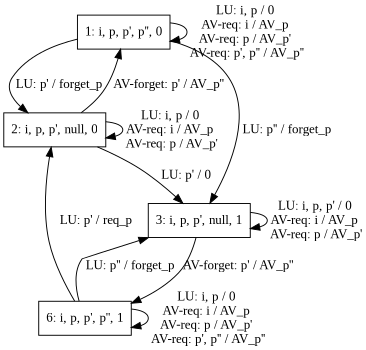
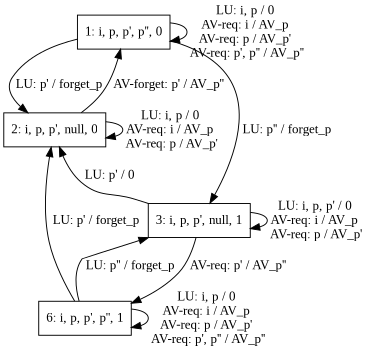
  digraph {
    fontname="Liberation Serif"
    node [fontname="Liberation Serif" shape=rectangle]
    edge [fontname="Liberation Serif"]
    n1 [label="1: i, p, p', p'', 0"]
    n2 [label="2: i, p, p', null, 0"]
    n3 [label="3: i, p, p', null, 1"]
    n4 [label="6: i, p, p', p'', 1"]
    n1 -> n1 [label=" LU: i, p / 0 \n AV-req: i / AV_p \n AV-req: p / AV_p' \n AV-req: p', p'' / AV_p''"]
    n1 -> n2 [label=" LU: p' / forget_p"]
    n1 -> n3 [label=" LU: p'' / forget_p"]
    n2 -> n1 [label=" AV-forget: p' / AV_p''"]
    n2 -> n2 [label=" LU: i, p / 0 \n AV-req: i / AV_p \n AV-req: p / AV_p'"]
-   n2 -> n3 [label=" LU: p' / 0"]
+   n3 -> n2 [label=" LU: p' / 0"]
    n3 -> n3 [label=" LU: i, p, p' / 0 \n AV-req: i / AV_p \n AV-req: p / AV_p'"]
-   n3 -> n4 [label=" AV-forget: p' / AV_p''"]
-   n4 -> n2 [label=" LU: p' / req_p"]
+   n3 -> n4 [label=" AV-req: p' / AV_p''"]
+   n4 -> n2 [label=" LU: p' / forget_p"]
    n4 -> n3 [label=" LU: p'' / forget_p"]
    n4 -> n4 [label=" LU: i, p / 0 \n AV-req: i / AV_p \n AV-req: p / AV_p' \n AV-req: p', p'' / AV_p''"]
  }
